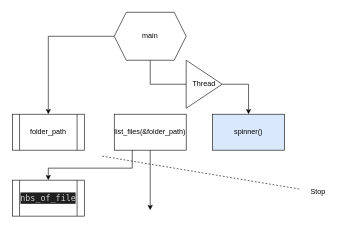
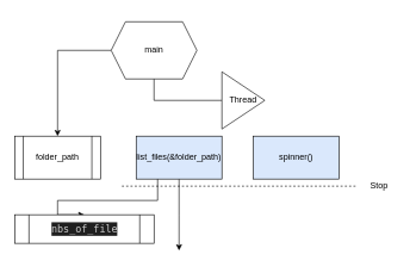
  <mxCell id="0" />
  <mxCell id="1" parent="0" />
  <mxCell id="2" style="edgeStyle=orthogonalEdgeStyle;rounded=0;orthogonalLoop=1;jettySize=auto;html=1;entryX=0.5;entryY=0;entryDx=0;entryDy=0;" edge="1" parent="1" target="7"><mxGeometry relative="1" as="geometry"><mxPoint x="250" y="240" as="sourcePoint" /><mxPoint x="80" y="290" as="targetPoint" /><Array as="points"><mxPoint x="220" y="240" /><mxPoint x="220" y="280" /><mxPoint x="80" y="280" /></Array></mxGeometry></mxCell>
  <mxCell id="3" style="edgeStyle=orthogonalEdgeStyle;rounded=0;orthogonalLoop=1;jettySize=auto;html=1;" edge="1" parent="1" source="4"><mxGeometry relative="1" as="geometry"><mxPoint x="250" y="350" as="targetPoint" /></mxGeometry></mxCell>
- <mxCell id="4" value="list_files(&amp;amp;folder_path)" style="rounded=0;whiteSpace=wrap;html=1;" vertex="1" parent="1"><mxGeometry x="190" y="190" width="120" height="60" as="geometry" /></mxCell>
+ <mxCell id="4" value="list_files(&amp;amp;folder_path)" style="rounded=0;whiteSpace=wrap;html=1;fillColor=#dae8fc;" vertex="1" parent="1"><mxGeometry x="190" y="190" width="120" height="60" as="geometry" /></mxCell>
  <mxCell id="5" value="spinner()" style="rounded=0;whiteSpace=wrap;html=1;fillColor=#dae8fc;" vertex="1" parent="1"><mxGeometry x="354" y="190" width="120" height="60" as="geometry" /></mxCell>
  <mxCell id="6" value="folder_path" style="shape=process;whiteSpace=wrap;html=1;backgroundOutline=1;" vertex="1" parent="1"><mxGeometry x="20" y="190" width="120" height="60" as="geometry" /></mxCell>
- <mxCell id="7" value="&lt;div style=&quot;color: rgb(204, 204, 204); background-color: rgb(31, 31, 31); font-family: &amp;quot;Droid Sans Mono&amp;quot;, &amp;quot;monospace&amp;quot;, monospace; font-size: 14px; line-height: 19px;&quot;&gt;nbs_of_file&lt;/div&gt;" style="shape=process;whiteSpace=wrap;html=1;backgroundOutline=1;" vertex="1" parent="1"><mxGeometry x="20" y="300" width="120" height="60" as="geometry" /></mxCell>
+ <mxCell id="7" value="&lt;div style=&quot;color: rgb(204, 204, 204); background-color: rgb(31, 31, 31); font-family: &amp;quot;Droid Sans Mono&amp;quot;, &amp;quot;monospace&amp;quot;, monospace; font-size: 14px; line-height: 19px;&quot;&gt;nbs_of_file&lt;/div&gt;" style="shape=process;whiteSpace=wrap;html=1;backgroundOutline=1;" vertex="1" parent="1"><mxGeometry x="20" y="300" width="195" height="40" as="geometry" /></mxCell>
  <mxCell id="8" style="edgeStyle=orthogonalEdgeStyle;rounded=0;orthogonalLoop=1;jettySize=auto;html=1;" edge="1" parent="1" source="9" target="6"><mxGeometry relative="1" as="geometry" /></mxCell>
- <mxCell id="9" value="main" style="shape=hexagon;perimeter=hexagonPerimeter2;whiteSpace=wrap;html=1;fixedSize=1;" vertex="1" parent="1"><mxGeometry x="190" y="20" width="120" height="80" as="geometry" /></mxCell>
- <mxCell id="10" style="edgeStyle=orthogonalEdgeStyle;rounded=0;orthogonalLoop=1;jettySize=auto;html=1;exitX=1;exitY=0.5;exitDx=0;exitDy=0;" edge="1" parent="1" source="12" target="5"><mxGeometry relative="1" as="geometry" /></mxCell>
+ <mxCell id="9" value="main" style="shape=hexagon;perimeter=hexagonPerimeter2;whiteSpace=wrap;html=1;fixedSize=1;" vertex="1" parent="1"><mxGeometry x="155" y="30" width="120" height="80" as="geometry" /></mxCell>
  <mxCell id="11" style="edgeStyle=orthogonalEdgeStyle;rounded=0;orthogonalLoop=1;jettySize=auto;html=1;entryX=0.5;entryY=1;entryDx=0;entryDy=0;exitX=0;exitY=0.5;exitDx=0;exitDy=0;endArrow=none;endFill=0;" edge="1" parent="1" source="12" target="9"><mxGeometry relative="1" as="geometry" /></mxCell>
  <mxCell id="12" value="Thread" style="triangle;whiteSpace=wrap;html=1;" vertex="1" parent="1"><mxGeometry x="310" y="100" width="60" height="80" as="geometry" /></mxCell>
  <mxCell id="13" value="" style="endArrow=none;dashed=1;html=1;rounded=0;" edge="1" parent="1" target="14"><mxGeometry width="50" height="50" relative="1" as="geometry"><mxPoint x="170" y="260" as="sourcePoint" /><mxPoint x="530" y="260" as="targetPoint" /></mxGeometry></mxCell>
- <mxCell id="14" value="Stop" style="text;html=1;strokeColor=none;fillColor=none;align=center;verticalAlign=middle;whiteSpace=wrap;rounded=0;" vertex="1" parent="1"><mxGeometry x="500" y="305" width="60" height="30" as="geometry" /></mxCell>
+ <mxCell id="14" value="Stop" style="text;html=1;strokeColor=none;fillColor=none;align=center;verticalAlign=middle;whiteSpace=wrap;rounded=0;" vertex="1" parent="1"><mxGeometry x="500" y="245" width="60" height="30" as="geometry" /></mxCell>
